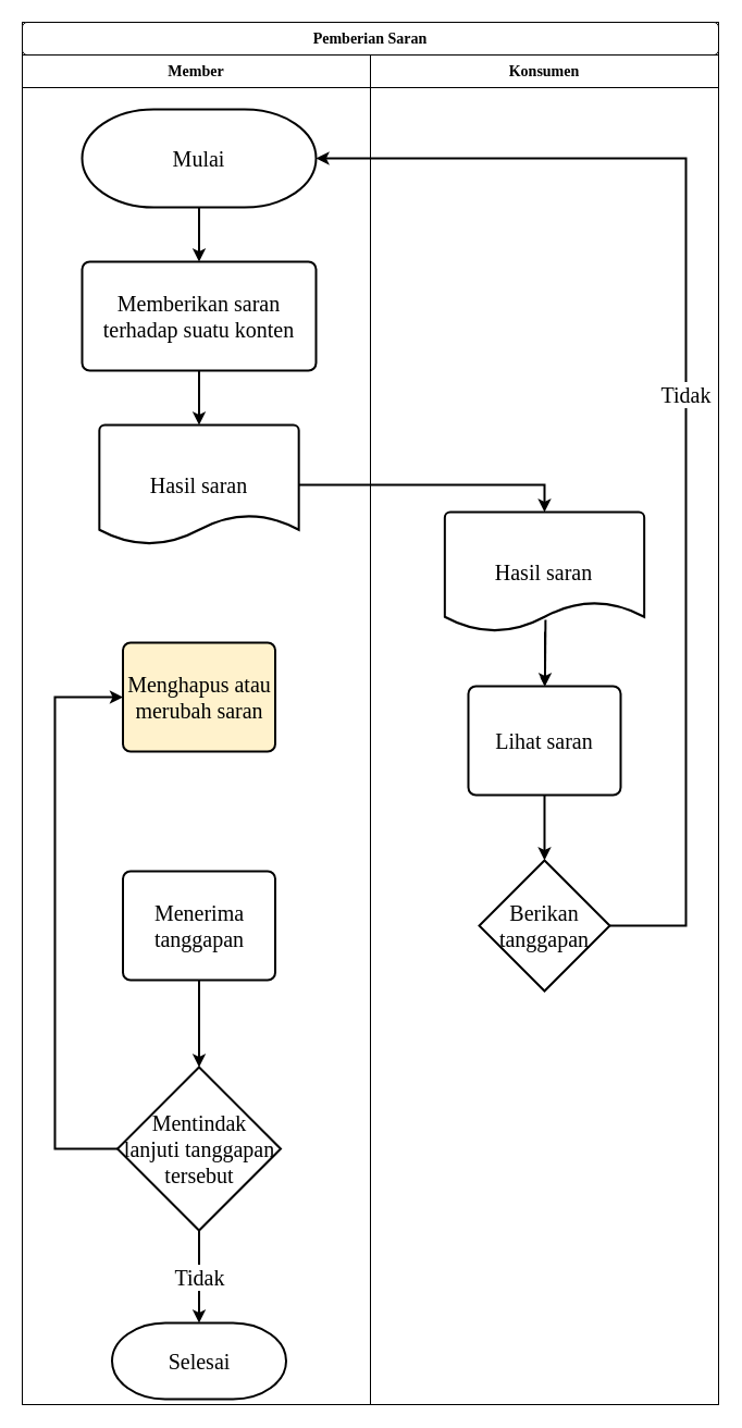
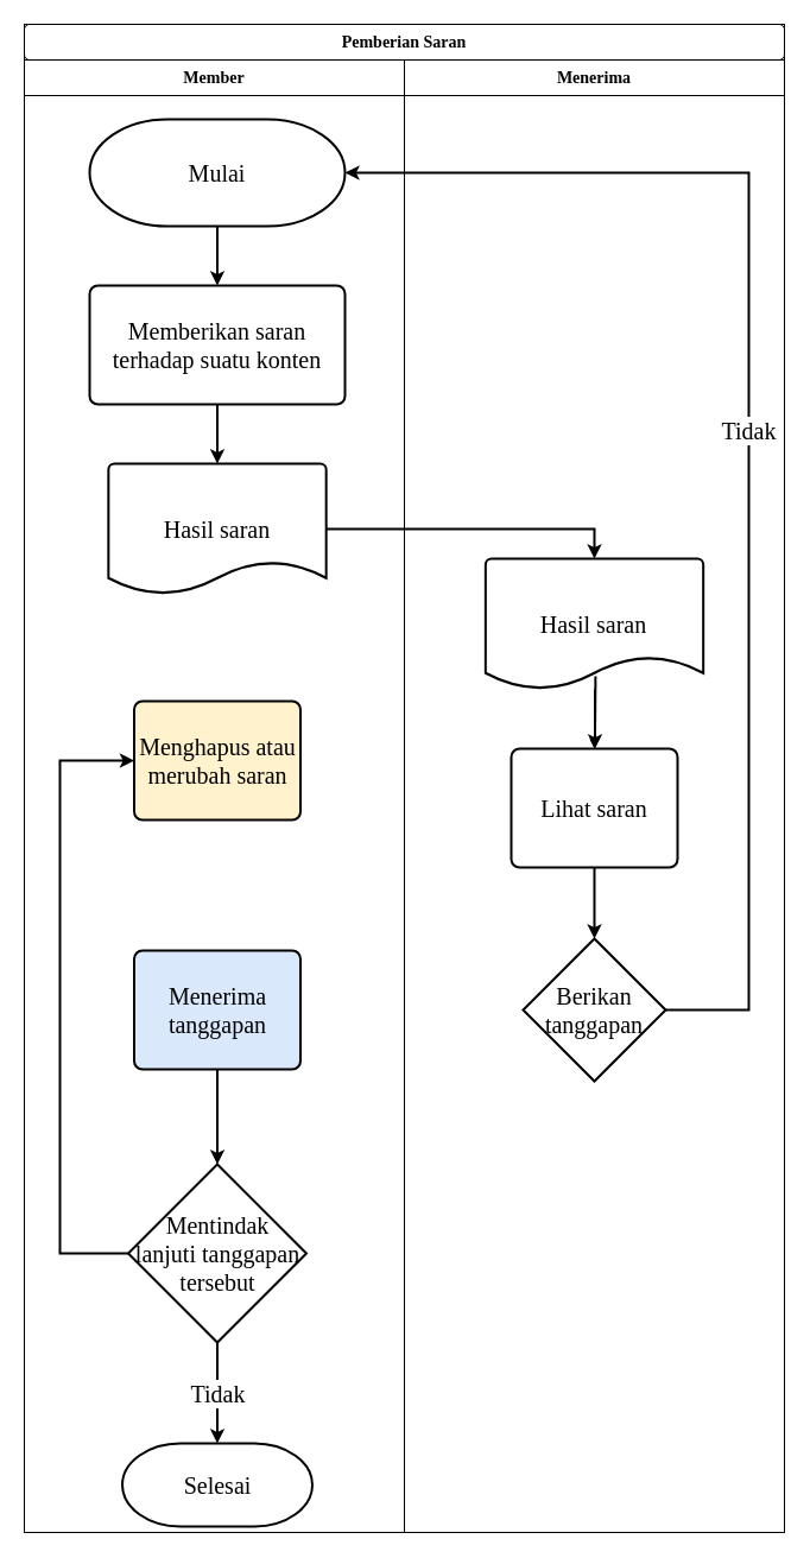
  <mxCell id="0" />
  <mxCell id="1" parent="0" />
  <mxCell id="2" value="" style="rounded=0;whiteSpace=wrap;html=1;" vertex="1" parent="1"><mxGeometry y="20" width="640" height="1270" as="geometry" x="20" /></mxCell>
  <mxCell id="3" value="&lt;b style=&quot;font-size: 14px;&quot;&gt;&lt;font style=&quot;font-size: 14px;&quot; face=&quot;Times New Roman&quot;&gt;Pemberian Saran&lt;br&gt;&lt;/font&gt;&lt;/b&gt;" style="whiteSpace=wrap;html=1;fontSize=14;rounded=1;" vertex="1" parent="1"><mxGeometry y="20" width="640" height="30" as="geometry" x="20" /></mxCell>
  <mxCell id="4" value="&lt;font style=&quot;font-size: 14px;&quot; face=&quot;Times New Roman&quot;&gt;&lt;b&gt;Member&lt;/b&gt;&lt;/font&gt;" style="rounded=0;whiteSpace=wrap;html=1;fontSize=14;" vertex="1" parent="1"><mxGeometry y="50" width="320" height="30" as="geometry" x="20" /></mxCell>
- <mxCell id="5" value="&lt;b&gt;&lt;font face=&quot;Times New Roman&quot;&gt;Konsumen&lt;/font&gt;&lt;/b&gt;" style="rounded=0;whiteSpace=wrap;html=1;fontSize=14;" vertex="1" parent="1"><mxGeometry x="340" y="50" width="320" height="30" as="geometry" /></mxCell>
+ <mxCell id="5" value="&lt;b&gt;&lt;font face=&quot;Times New Roman&quot;&gt;Menerima&lt;/font&gt;&lt;/b&gt;" style="rounded=0;whiteSpace=wrap;html=1;fontSize=14;" vertex="1" parent="1"><mxGeometry x="340" y="50" width="320" height="30" as="geometry" /></mxCell>
  <mxCell id="6" value="" style="rounded=0;whiteSpace=wrap;html=1;fontFamily=Times New Roman;fontSize=14;" vertex="1" parent="1"><mxGeometry y="80" width="320" height="1210" as="geometry" x="20" /></mxCell>
  <mxCell id="7" value="Memberikan saran terhadap suatu konten" style="rounded=1;whiteSpace=wrap;html=1;absoluteArcSize=1;arcSize=14;strokeWidth=2;fontFamily=Times New Roman;fontSize=20;" vertex="1" parent="1"><mxGeometry x="75" y="240" width="215" height="100" as="geometry" /></mxCell>
  <mxCell id="8" value="Mulai" style="strokeWidth=2;html=1;shape=mxgraph.flowchart.terminator;whiteSpace=wrap;fontFamily=Times New Roman;fontSize=20;" vertex="1" parent="1"><mxGeometry x="75" y="100" width="215" height="90" as="geometry" /></mxCell>
  <mxCell id="9" value="Selesai " style="strokeWidth=2;html=1;shape=mxgraph.flowchart.terminator;whiteSpace=wrap;fontFamily=Times New Roman;fontSize=20;" vertex="1" parent="1"><mxGeometry x="102.5" y="1215" width="160" height="70" as="geometry" /></mxCell>
  <mxCell id="10" value="" style="endArrow=classic;html=1;rounded=0;fontFamily=Times New Roman;fontSize=20;exitX=0.5;exitY=1;exitDx=0;exitDy=0;entryX=0.5;entryY=0;entryDx=0;entryDy=0;entryPerimeter=0;strokeWidth=2;" edge="1" parent="1" source="7" target="14"><mxGeometry width="50" height="50" relative="1" as="geometry"><mxPoint x="170" y="395" as="sourcePoint" /><mxPoint x="182.505" y="380" as="targetPoint" /></mxGeometry></mxCell>
  <mxCell id="11" value="" style="endArrow=classic;html=1;rounded=0;fontFamily=Times New Roman;fontSize=20;strokeWidth=2;" edge="1" parent="1" source="8" target="7"><mxGeometry width="50" height="50" relative="1" as="geometry"><mxPoint x="192.5" y="350" as="sourcePoint" /><mxPoint x="192.505" y="390" as="targetPoint" /></mxGeometry></mxCell>
  <mxCell id="12" value="" style="endArrow=classic;html=1;rounded=0;fontFamily=Times New Roman;fontSize=20;strokeWidth=2;exitX=0.5;exitY=1;exitDx=0;exitDy=0;entryX=0.5;entryY=0;entryDx=0;entryDy=0;entryPerimeter=0;" edge="1" parent="1" source="18" target="19"><mxGeometry width="50" height="50" relative="1" as="geometry"><mxPoint x="192.5" y="200" as="sourcePoint" /><mxPoint x="192.5" y="250" as="targetPoint" /></mxGeometry></mxCell>
  <mxCell id="13" value="Tidak" style="endArrow=classic;html=1;rounded=0;fontFamily=Times New Roman;fontSize=20;strokeWidth=2;entryX=0.5;entryY=0;entryDx=0;entryDy=0;entryPerimeter=0;exitX=0.5;exitY=1;exitDx=0;exitDy=0;exitPerimeter=0;" edge="1" parent="1" source="23" target="9"><mxGeometry width="50" height="50" relative="1" as="geometry"><mxPoint x="180" y="1190" as="sourcePoint" /><mxPoint x="190" y="900" as="targetPoint" /></mxGeometry></mxCell>
  <mxCell id="14" value="&lt;font style=&quot;font-size: 20px;&quot; face=&quot;Times New Roman&quot;&gt;Hasil saran&lt;br&gt;&lt;/font&gt;" style="strokeWidth=2;html=1;shape=mxgraph.flowchart.document2;whiteSpace=wrap;size=0.25;" vertex="1" parent="1"><mxGeometry x="90.84" y="390" width="183.33" height="110" as="geometry" /></mxCell>
  <mxCell id="15" value="" style="edgeStyle=orthogonalEdgeStyle;rounded=0;orthogonalLoop=1;jettySize=auto;html=1;fontFamily=Times New Roman;fontSize=20;" edge="1" parent="1" source="16" target="18"><mxGeometry relative="1" as="geometry" /></mxCell>
  <mxCell id="16" value="&lt;font style=&quot;font-size: 20px;&quot; face=&quot;Times New Roman&quot;&gt;Hasil saran&lt;/font&gt;" style="strokeWidth=2;html=1;shape=mxgraph.flowchart.document2;whiteSpace=wrap;size=0.25;" vertex="1" parent="1"><mxGeometry x="408.34" y="470" width="183.33" height="110" as="geometry" /></mxCell>
  <mxCell id="17" value="" style="endArrow=classic;html=1;rounded=0;fontFamily=Times New Roman;fontSize=20;exitX=1;exitY=0.5;exitDx=0;exitDy=0;entryX=0.5;entryY=0;entryDx=0;entryDy=0;entryPerimeter=0;strokeWidth=2;exitPerimeter=0;" edge="1" parent="1" source="14" target="16"><mxGeometry width="50" height="50" relative="1" as="geometry"><mxPoint x="193.055" y="496.03" as="sourcePoint" /><mxPoint x="192.987" y="542.06" as="targetPoint" /><Array as="points"><mxPoint x="500" y="445" /></Array></mxGeometry></mxCell>
  <mxCell id="18" value="Lihat saran" style="rounded=1;whiteSpace=wrap;html=1;absoluteArcSize=1;arcSize=14;strokeWidth=2;fontFamily=Times New Roman;fontSize=20;" vertex="1" parent="1"><mxGeometry x="430" y="630" width="140" height="100" as="geometry" /></mxCell>
  <mxCell id="19" value="Berikan tanggapan" style="strokeWidth=2;html=1;shape=mxgraph.flowchart.decision;whiteSpace=wrap;fontFamily=Times New Roman;fontSize=20;" vertex="1" parent="1"><mxGeometry x="440" y="790" width="120" height="120" as="geometry" /></mxCell>
  <mxCell id="20" value="" style="endArrow=classic;html=1;rounded=0;fontFamily=Times New Roman;fontSize=20;strokeWidth=2;exitX=0.505;exitY=0.9;exitDx=0;exitDy=0;exitPerimeter=0;" edge="1" parent="1" source="16" target="18"><mxGeometry width="50" height="50" relative="1" as="geometry"><mxPoint x="500" y="570" as="sourcePoint" /><mxPoint x="192.987" y="542.06" as="targetPoint" /></mxGeometry></mxCell>
  <mxCell id="21" value="Tidak" style="endArrow=classic;html=1;rounded=0;fontFamily=Times New Roman;fontSize=20;exitX=1;exitY=0.5;exitDx=0;exitDy=0;entryX=1;entryY=0.5;entryDx=0;entryDy=0;entryPerimeter=0;strokeWidth=2;exitPerimeter=0;" edge="1" parent="1" source="19" target="8"><mxGeometry width="50" height="50" relative="1" as="geometry"><mxPoint x="203.055" y="506.03" as="sourcePoint" /><mxPoint x="202.987" y="552.06" as="targetPoint" /><Array as="points"><mxPoint x="630" y="850" /><mxPoint x="630" y="145" /></Array></mxGeometry></mxCell>
- <mxCell id="22" value="Menerima tanggapan" style="rounded=1;whiteSpace=wrap;html=1;absoluteArcSize=1;arcSize=14;strokeWidth=2;fontFamily=Times New Roman;fontSize=20;" vertex="1" parent="1"><mxGeometry x="112.5" y="800" width="140" height="100" as="geometry" /></mxCell>
+ <mxCell id="22" value="Menerima tanggapan" style="rounded=1;whiteSpace=wrap;html=1;absoluteArcSize=1;arcSize=14;strokeWidth=2;fontFamily=Times New Roman;fontSize=20;fillColor=#dae8fc;" vertex="1" parent="1"><mxGeometry x="112.5" y="800" width="140" height="100" as="geometry" /></mxCell>
  <mxCell id="23" value="&lt;div&gt;Mentindak &lt;br&gt;&lt;/div&gt;&lt;div&gt;lanjuti tanggapan tersebut&lt;/div&gt;" style="strokeWidth=2;html=1;shape=mxgraph.flowchart.decision;whiteSpace=wrap;fontFamily=Times New Roman;fontSize=20;" vertex="1" parent="1"><mxGeometry x="107.5" y="980" width="150" height="150" as="geometry" /></mxCell>
  <mxCell id="24" value="" style="endArrow=classic;html=1;rounded=0;fontFamily=Times New Roman;fontSize=20;strokeWidth=2;exitX=0.5;exitY=1;exitDx=0;exitDy=0;entryX=0.5;entryY=0;entryDx=0;entryDy=0;entryPerimeter=0;" edge="1" parent="1" source="22" target="23"><mxGeometry width="50" height="50" relative="1" as="geometry"><mxPoint x="450" y="860" as="sourcePoint" /><mxPoint x="262.5" y="860" as="targetPoint" /></mxGeometry></mxCell>
  <mxCell id="25" value="Menghapus atau merubah saran" style="rounded=1;whiteSpace=wrap;html=1;absoluteArcSize=1;arcSize=14;strokeWidth=2;fontFamily=Times New Roman;fontSize=20;fillColor=#fff2cc;" vertex="1" parent="1"><mxGeometry x="112.5" y="590" width="140" height="100" as="geometry" /></mxCell>
  <mxCell id="26" value="" style="endArrow=classic;html=1;rounded=0;fontFamily=Times New Roman;fontSize=20;strokeWidth=2;exitX=0;exitY=0.5;exitDx=0;exitDy=0;entryX=0;entryY=0.5;entryDx=0;entryDy=0;exitPerimeter=0;" edge="1" parent="1" source="23" target="25"><mxGeometry width="50" height="50" relative="1" as="geometry"><mxPoint x="192.5" y="910" as="sourcePoint" /><mxPoint x="192.5" y="990" as="targetPoint" /><Array as="points"><mxPoint x="50" y="1055" /><mxPoint x="50" y="640" /></Array></mxGeometry></mxCell>
